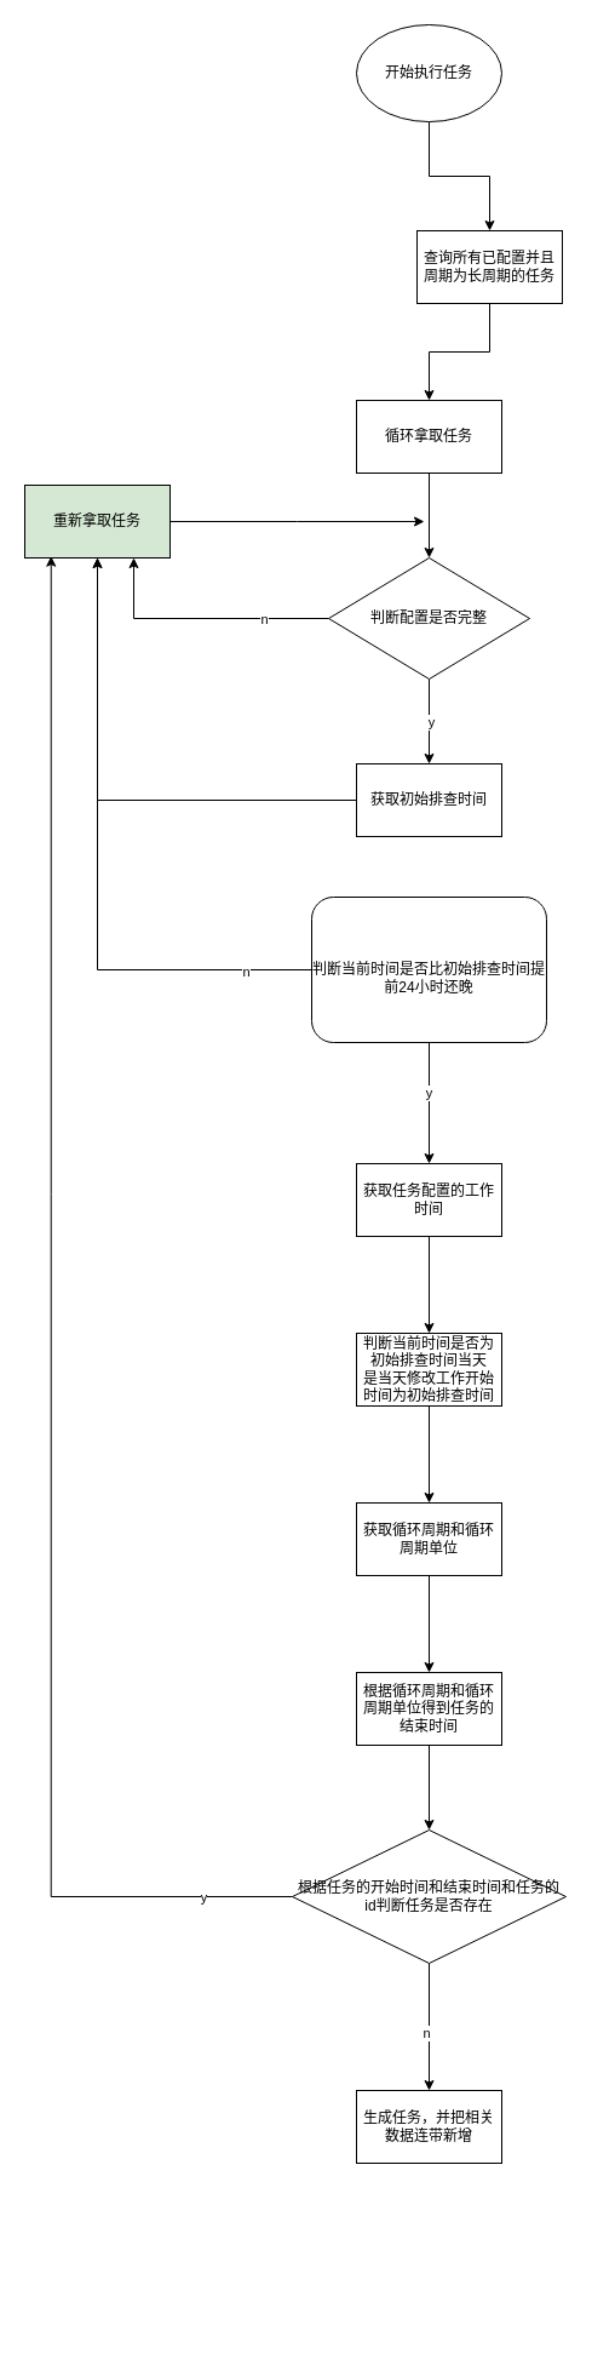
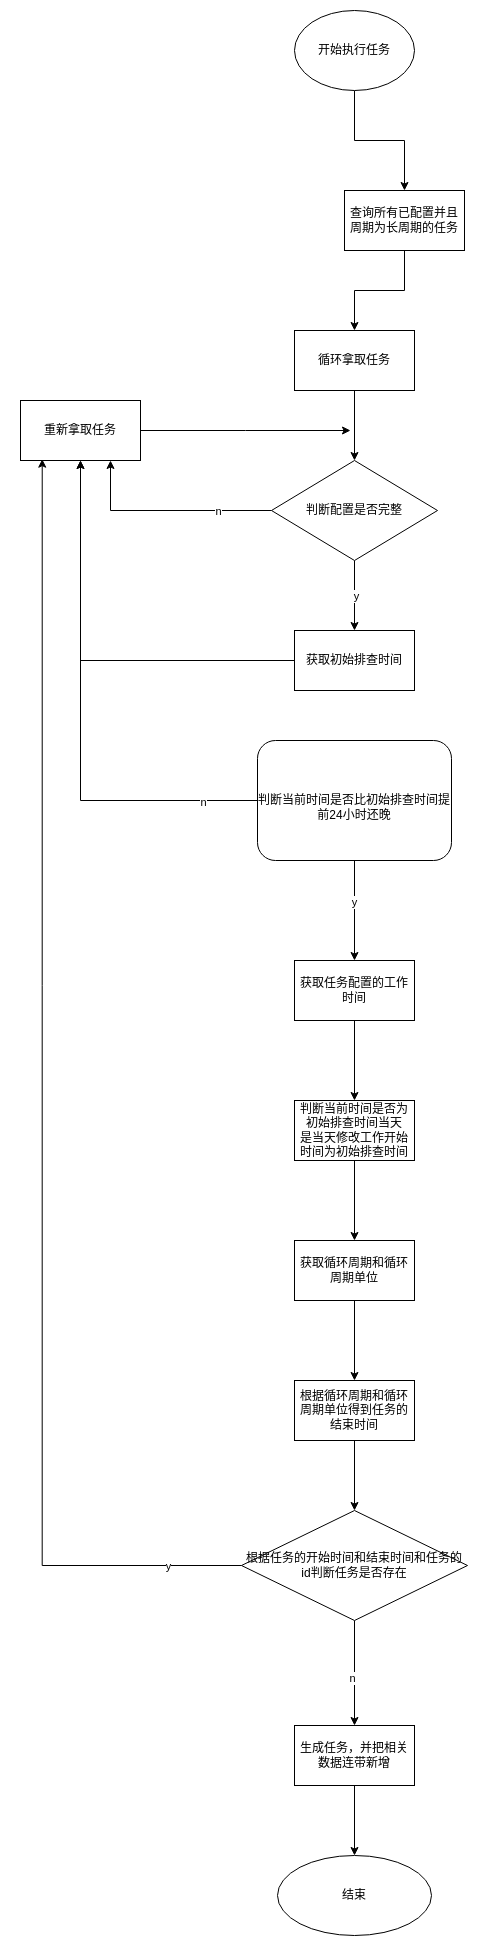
  <mxCell id="0" />
  <mxCell id="1" parent="0" />
  <mxCell id="2" value="" style="edgeStyle=orthogonalEdgeStyle;rounded=0;orthogonalLoop=1;jettySize=auto;html=1;" edge="1" parent="1" source="3" target="5"><mxGeometry relative="1" as="geometry" /></mxCell>
- <mxCell id="3" value="开始执行任务" style="ellipse;whiteSpace=wrap;html=1;" vertex="1" parent="1"><mxGeometry x="294" y="20" width="120" height="80" as="geometry" /></mxCell>
+ <mxCell id="3" value="开始执行任务" style="ellipse;whiteSpace=wrap;html=1;" vertex="1" parent="1"><mxGeometry x="294" y="10" width="120" height="80" as="geometry" /></mxCell>
  <mxCell id="4" value="" style="edgeStyle=orthogonalEdgeStyle;rounded=0;orthogonalLoop=1;jettySize=auto;html=1;" edge="1" parent="1" source="5" target="12"><mxGeometry relative="1" as="geometry" /></mxCell>
  <mxCell id="5" value="查询所有已配置并且周期为长周期的任务" style="whiteSpace=wrap;html=1;" vertex="1" parent="1"><mxGeometry x="344" y="190" width="120" height="60" as="geometry" /></mxCell>
  <mxCell id="6" value="" style="edgeStyle=orthogonalEdgeStyle;rounded=0;orthogonalLoop=1;jettySize=auto;html=1;" edge="1" parent="1" source="10" target="14"><mxGeometry relative="1" as="geometry" /></mxCell>
  <mxCell id="7" value="y" style="edgeLabel;html=1;align=center;verticalAlign=middle;resizable=0;points=[];" vertex="1" connectable="0" parent="6"><mxGeometry x="-0.008" y="1" relative="1" as="geometry"><mxPoint as="offset" /></mxGeometry></mxCell>
  <mxCell id="8" style="edgeStyle=orthogonalEdgeStyle;rounded=0;orthogonalLoop=1;jettySize=auto;html=1;exitX=0;exitY=0.5;exitDx=0;exitDy=0;entryX=0.75;entryY=1;entryDx=0;entryDy=0;" edge="1" parent="1" source="10" target="21"><mxGeometry relative="1" as="geometry" /></mxCell>
  <mxCell id="9" value="n" style="edgeLabel;html=1;align=center;verticalAlign=middle;resizable=0;points=[];" vertex="1" connectable="0" parent="8"><mxGeometry x="-0.486" relative="1" as="geometry"><mxPoint as="offset" /></mxGeometry></mxCell>
  <mxCell id="10" value="判断配置是否完整" style="rhombus;whiteSpace=wrap;html=1;" vertex="1" parent="1"><mxGeometry x="271" y="460" width="166" height="100" as="geometry" /></mxCell>
  <mxCell id="11" value="" style="edgeStyle=orthogonalEdgeStyle;rounded=0;orthogonalLoop=1;jettySize=auto;html=1;" edge="1" parent="1" source="12" target="10"><mxGeometry relative="1" as="geometry" /></mxCell>
  <mxCell id="12" value="循环拿取任务" style="whiteSpace=wrap;html=1;" vertex="1" parent="1"><mxGeometry x="294" y="330" width="120" height="60" as="geometry" /></mxCell>
  <mxCell id="13" value="" style="edgeStyle=orthogonalEdgeStyle;rounded=0;orthogonalLoop=1;jettySize=auto;html=1;" edge="1" parent="1" source="14" target="21"><mxGeometry relative="1" as="geometry" /></mxCell>
  <mxCell id="14" value="获取初始排查时间" style="whiteSpace=wrap;html=1;" vertex="1" parent="1"><mxGeometry x="294" y="630" width="120" height="60" as="geometry" /></mxCell>
  <mxCell id="15" value="" style="edgeStyle=orthogonalEdgeStyle;rounded=0;orthogonalLoop=1;jettySize=auto;html=1;" edge="1" parent="1" source="19" target="21"><mxGeometry relative="1" as="geometry" /></mxCell>
  <mxCell id="16" value="n" style="edgeLabel;html=1;align=center;verticalAlign=middle;resizable=0;points=[];" vertex="1" connectable="0" parent="15"><mxGeometry x="-0.788" y="1" relative="1" as="geometry"><mxPoint as="offset" /></mxGeometry></mxCell>
  <mxCell id="17" value="" style="edgeStyle=orthogonalEdgeStyle;rounded=0;orthogonalLoop=1;jettySize=auto;html=1;" edge="1" parent="1" source="19" target="23"><mxGeometry relative="1" as="geometry" /></mxCell>
  <mxCell id="18" value="y" style="edgeLabel;html=1;align=center;verticalAlign=middle;resizable=0;points=[];" vertex="1" connectable="0" parent="17"><mxGeometry x="-0.171" y="-1" relative="1" as="geometry"><mxPoint as="offset" /></mxGeometry></mxCell>
  <mxCell id="19" value="&lt;div&gt;&lt;br&gt;&lt;/div&gt;&lt;div&gt;判断当前时间是否比初始排查时间提前24小时还晚&lt;/div&gt;" style="whiteSpace=wrap;html=1;rounded=1;" vertex="1" parent="1"><mxGeometry x="257" y="740" width="194" height="120" as="geometry" /></mxCell>
  <mxCell id="20" style="edgeStyle=orthogonalEdgeStyle;rounded=0;orthogonalLoop=1;jettySize=auto;html=1;exitX=1;exitY=0.5;exitDx=0;exitDy=0;" edge="1" parent="1" source="21"><mxGeometry relative="1" as="geometry"><mxPoint x="350" y="430" as="targetPoint" /></mxGeometry></mxCell>
- <mxCell id="21" value="重新拿取任务" style="whiteSpace=wrap;html=1;fillColor=#d5e8d4;" vertex="1" parent="1"><mxGeometry x="20" y="400" width="120" height="60" as="geometry" /></mxCell>
+ <mxCell id="21" value="重新拿取任务" style="whiteSpace=wrap;html=1;" vertex="1" parent="1"><mxGeometry x="20" y="400" width="120" height="60" as="geometry" /></mxCell>
  <mxCell id="22" value="" style="edgeStyle=orthogonalEdgeStyle;rounded=0;orthogonalLoop=1;jettySize=auto;html=1;" edge="1" parent="1" source="23" target="25"><mxGeometry relative="1" as="geometry" /></mxCell>
  <mxCell id="23" value="获取任务配置的工作时间" style="whiteSpace=wrap;html=1;" vertex="1" parent="1"><mxGeometry x="294" y="960" width="120" height="60" as="geometry" /></mxCell>
  <mxCell id="24" value="" style="edgeStyle=orthogonalEdgeStyle;rounded=0;orthogonalLoop=1;jettySize=auto;html=1;" edge="1" parent="1" source="25" target="27"><mxGeometry relative="1" as="geometry" /></mxCell>
  <mxCell id="25" value="判断当前时间是否为初始排查时间当天&lt;div&gt;是当天修改工作开始时间为初始排查时间&lt;/div&gt;" style="whiteSpace=wrap;html=1;" vertex="1" parent="1"><mxGeometry x="294" y="1100" width="120" height="60" as="geometry" /></mxCell>
  <mxCell id="26" value="" style="edgeStyle=orthogonalEdgeStyle;rounded=0;orthogonalLoop=1;jettySize=auto;html=1;" edge="1" parent="1" source="27" target="29"><mxGeometry relative="1" as="geometry" /></mxCell>
  <mxCell id="27" value="获取循环周期和循环周期单位" style="whiteSpace=wrap;html=1;" vertex="1" parent="1"><mxGeometry x="294" y="1240" width="120" height="60" as="geometry" /></mxCell>
  <mxCell id="28" value="" style="edgeStyle=orthogonalEdgeStyle;rounded=0;orthogonalLoop=1;jettySize=auto;html=1;" edge="1" parent="1" source="29" target="32"><mxGeometry relative="1" as="geometry" /></mxCell>
  <mxCell id="29" value="根据循环周期和循环周期单位得到任务的结束时间" style="whiteSpace=wrap;html=1;" vertex="1" parent="1"><mxGeometry x="294" y="1380" width="120" height="60" as="geometry" /></mxCell>
  <mxCell id="30" value="" style="edgeStyle=orthogonalEdgeStyle;rounded=0;orthogonalLoop=1;jettySize=auto;html=1;" edge="1" parent="1" source="32" target="36"><mxGeometry relative="1" as="geometry" /></mxCell>
  <mxCell id="31" value="n" style="edgeLabel;html=1;align=center;verticalAlign=middle;resizable=0;points=[];" vertex="1" connectable="0" parent="30"><mxGeometry x="0.089" y="-3" relative="1" as="geometry"><mxPoint as="offset" /></mxGeometry></mxCell>
  <mxCell id="32" value="根据任务的开始时间和结束时间和任务的id判断任务是否存在" style="rhombus;whiteSpace=wrap;html=1;" vertex="1" parent="1"><mxGeometry x="241" y="1510" width="226" height="110" as="geometry" /></mxCell>
  <mxCell id="33" style="edgeStyle=orthogonalEdgeStyle;rounded=0;orthogonalLoop=1;jettySize=auto;html=1;exitX=0;exitY=0.5;exitDx=0;exitDy=0;entryX=0.181;entryY=0.978;entryDx=0;entryDy=0;entryPerimeter=0;" edge="1" parent="1" source="32" target="21"><mxGeometry relative="1" as="geometry" /></mxCell>
  <mxCell id="34" value="y" style="edgeLabel;html=1;align=center;verticalAlign=middle;resizable=0;points=[];" vertex="1" connectable="0" parent="33"><mxGeometry x="-0.887" relative="1" as="geometry"><mxPoint as="offset" /></mxGeometry></mxCell>
+ <mxCell id="35" value="" style="edgeStyle=orthogonalEdgeStyle;rounded=0;orthogonalLoop=1;jettySize=auto;html=1;" edge="1" parent="1" source="36" target="37"><mxGeometry relative="1" as="geometry" /></mxCell>
  <mxCell id="36" value="生成任务，并把相关数据连带新增" style="whiteSpace=wrap;html=1;" vertex="1" parent="1"><mxGeometry x="294" y="1725" width="120" height="60" as="geometry" /></mxCell>
+ <mxCell id="37" value="结束" style="ellipse;whiteSpace=wrap;html=1;" vertex="1" parent="1"><mxGeometry x="277" y="1855" width="154" height="80" as="geometry" /></mxCell>
